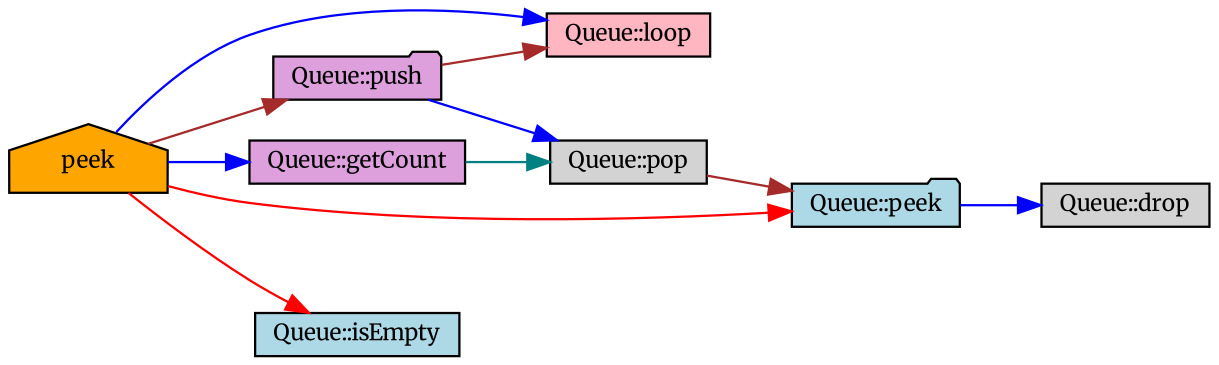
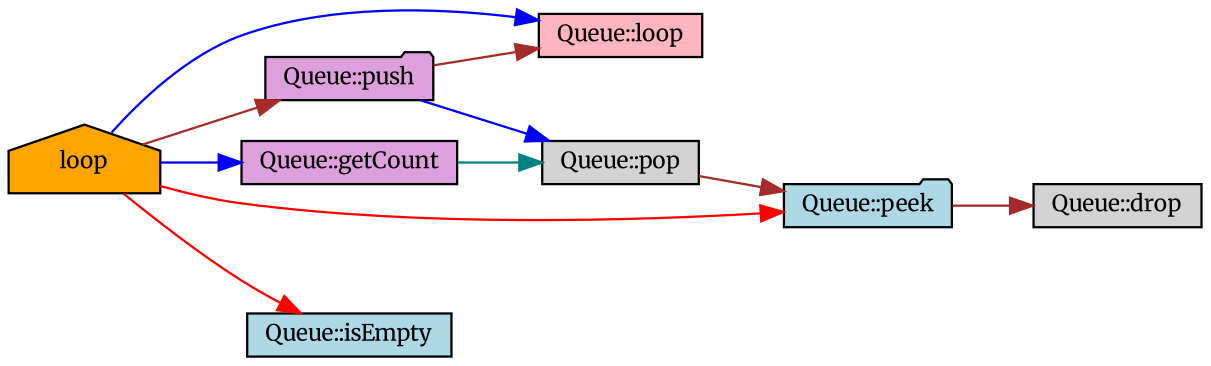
  digraph {
    fontname=Merriweather
    rankdir=LR
    node [color=black fillcolor=plum fontname=Merriweather fontsize=10 shape=box style=filled]
    edge [color=brown fontname=Merriweather fontsize=10 labelfontname=Helvetica labelfontsize=10 style=solid]
-   n1 [fillcolor=orange fontcolor=black height=0.2 label=peek shape=house width=0.4]
+   n1 [fillcolor=orange fontcolor=black height=0.2 label=loop shape=house width=0.4]
    n2 [height=0.2 label="Queue::push" shape=folder width=0.4]
    n3 [fillcolor=lightpink height=0.2 label="Queue::loop" width=0.4]
    n4 [fillcolor=lightblue height=0.2 label="Queue::peek" shape=folder width=0.4]
    n5 [height=0.2 label="Queue::getCount" width=0.4]
    n6 [fillcolor=lightblue height=0.2 label="Queue::isEmpty" width=0.4]
    n7 [fillcolor=lightgrey height=0.2 label="Queue::pop" width=0.4]
    n8 [fillcolor=lightgrey height=0.2 label="Queue::drop" width=0.4]
    n1 -> n2
    n1 -> n3 [color=blue]
    n1 -> n4 [color=red]
    n1 -> n5 [color=blue]
    n1 -> n6 [color=red]
    n2 -> n3
    n2 -> n7 [color=blue]
-   n4 -> n8 [color=blue]
+   n4 -> n8
    n5 -> n7 [color=teal]
    n7 -> n4
  }
